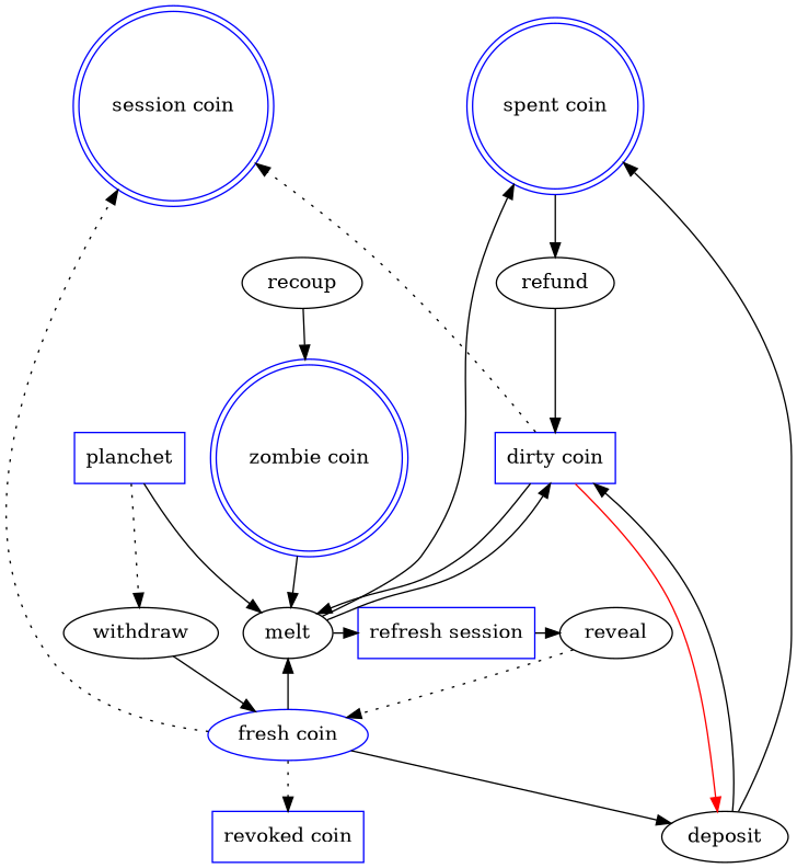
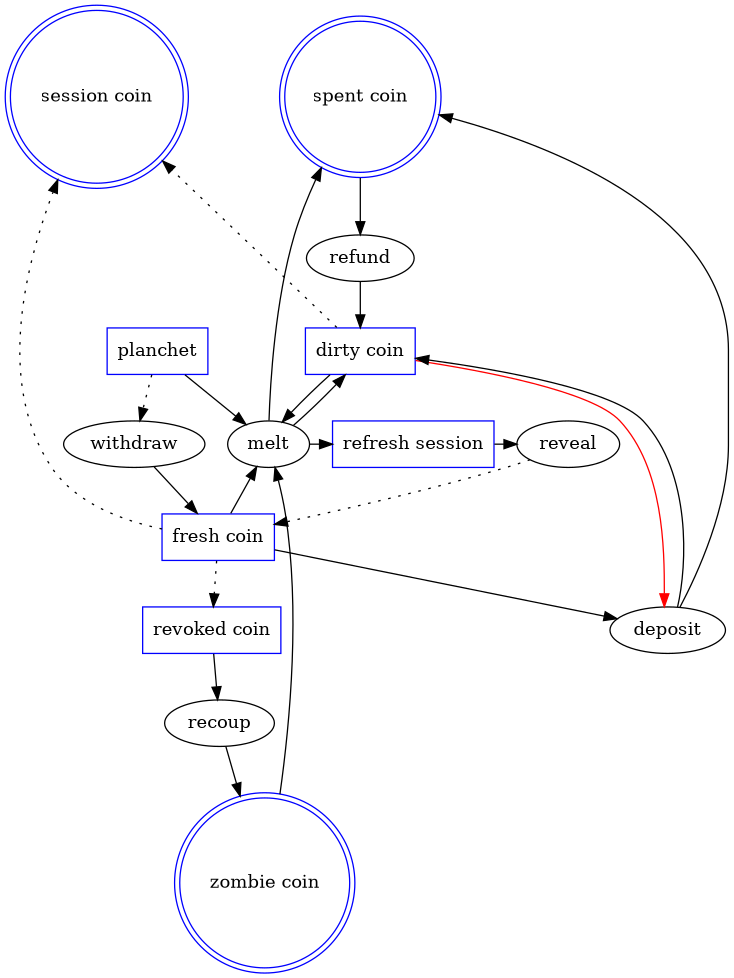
  digraph {
    node [color=blue]
    n1 [label="spent coin" shape=doublecircle]
    n2 [label="session coin" shape=doublecircle]
    n3 [label="refresh session" shape=box]
    melt [color=""]
    reveal [color=""]
    refund [color=""]
    n7 [label="dirty coin" shape=box]
-   n8 [label="fresh coin" shape=ellipse]
+   n8 [label="fresh coin" shape=box]
    planchet [shape=box]
    withdraw [color=""]
    n11 [label="revoked coin" shape=box]
    deposit [color=""]
    recoup [color=""]
    n14 [label="zombie coin" shape=doublecircle]
    subgraph sub_1 {
      rank=same
      n1
      n2
    }
    subgraph sub_2 {
      rank=same
      n3
      melt
      reveal
    }
    n1 -> refund
    n3 -> reveal
    melt -> n1
    melt -> n3
    melt -> n7
    reveal -> n8 [style=dotted]
    refund -> n7
    n7 -> n2 [style=dotted]
    n7 -> melt
    n7 -> deposit [color=red]
    n8 -> n2 [style=dotted]
    n8 -> melt
    n8 -> n11 [style=dotted]
    n8 -> deposit
    planchet -> melt
    planchet -> withdraw [style=dotted]
    withdraw -> n8
+   n11 -> recoup
    deposit -> n1
    deposit -> n7
    recoup -> n14
    n14 -> melt
  }
